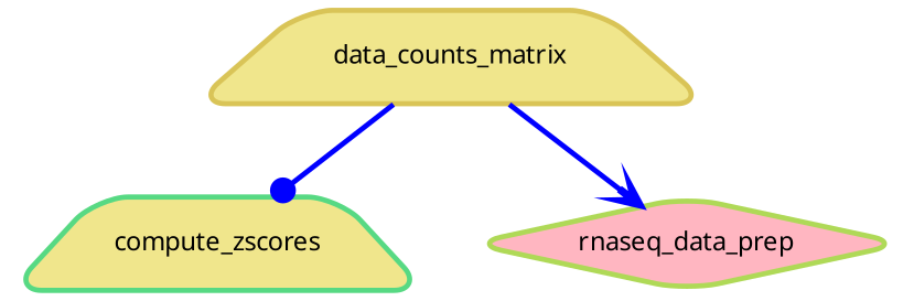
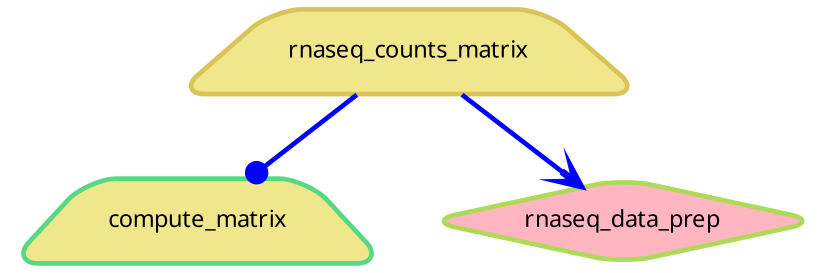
  digraph {
    bgcolor=white
    node [fillcolor=khaki fontname=sans fontsize=10 penwidth=2 shape=trapezium style="rounded,filled"]
    edge [color=blue penwidth=2]
-   n1 [color="0.39 0.6 0.85" label=compute_zscores]
+   n1 [color="0.39 0.6 0.85" label=compute_matrix]
    n2 [color="0.22 0.6 0.85" fillcolor=lightpink label=rnaseq_data_prep shape=diamond]
-   n3 [color="0.14 0.6 0.85" label=data_counts_matrix]
+   n3 [color="0.14 0.6 0.85" label=rnaseq_counts_matrix]
    n3 -> n1 [arrowhead=dot]
    n3 -> n2 [arrowhead=vee]
  }
